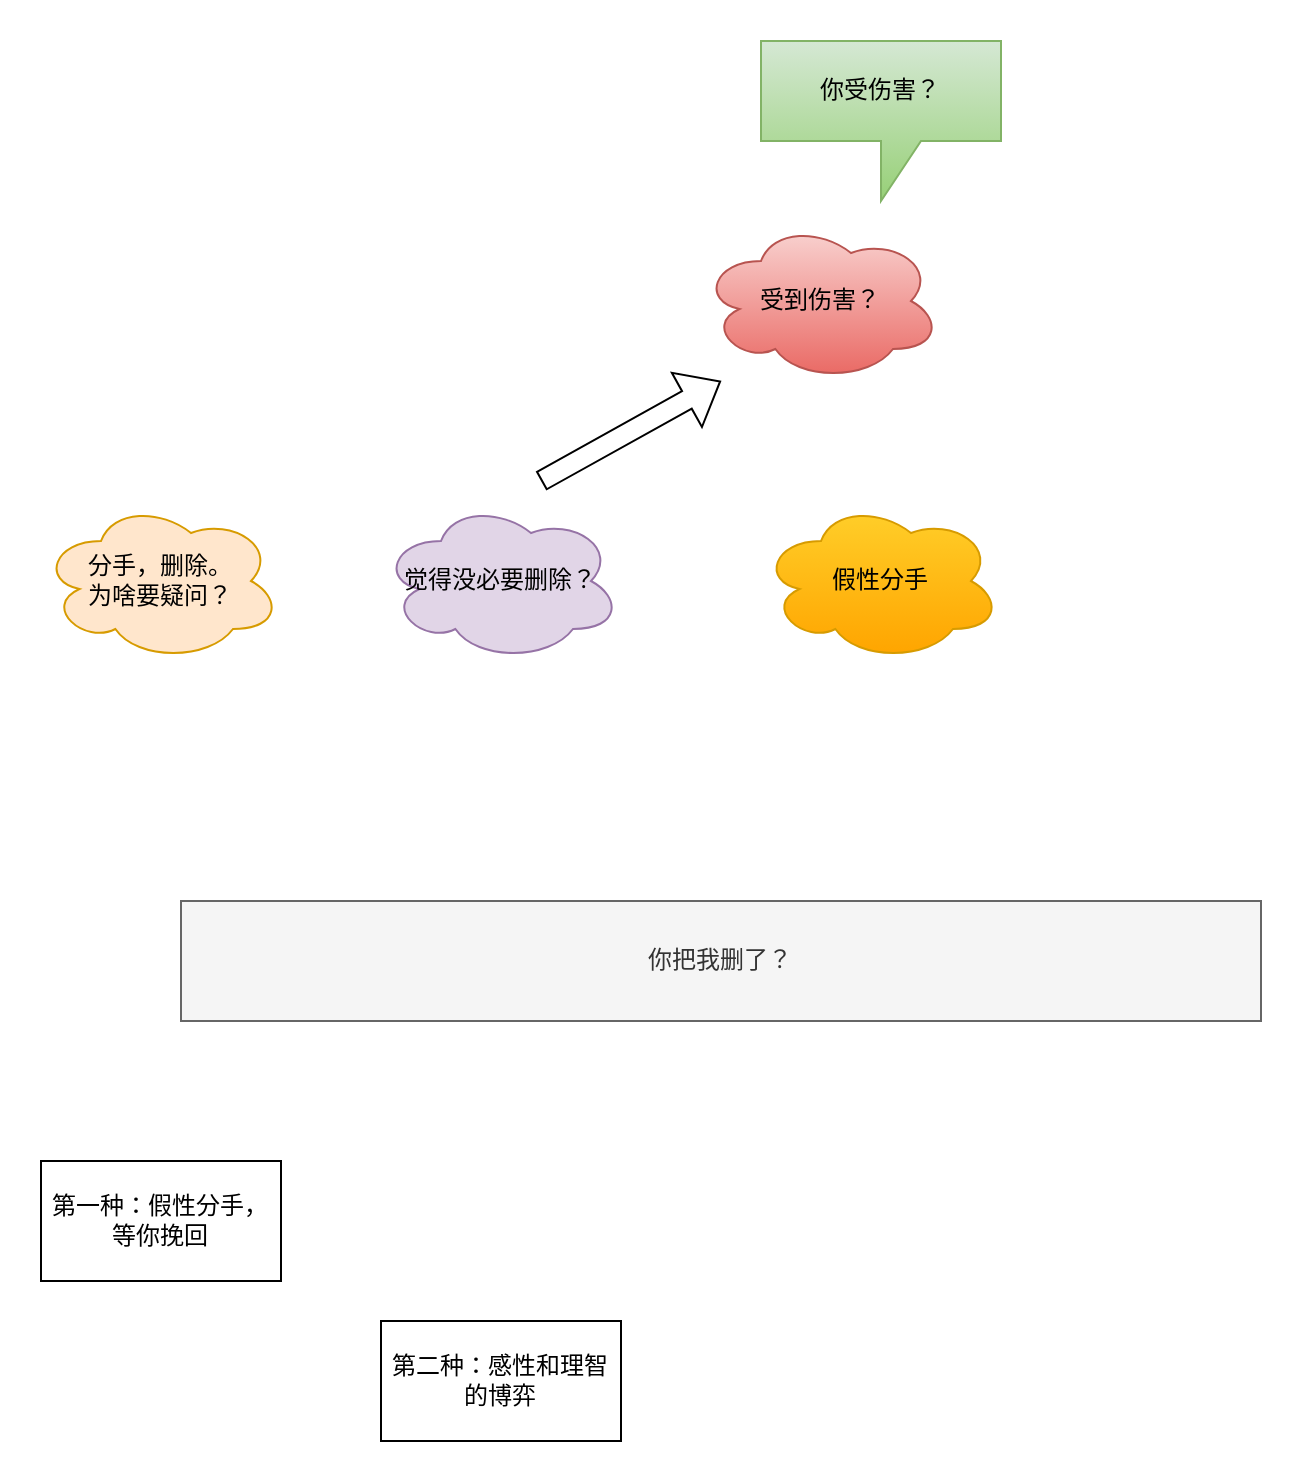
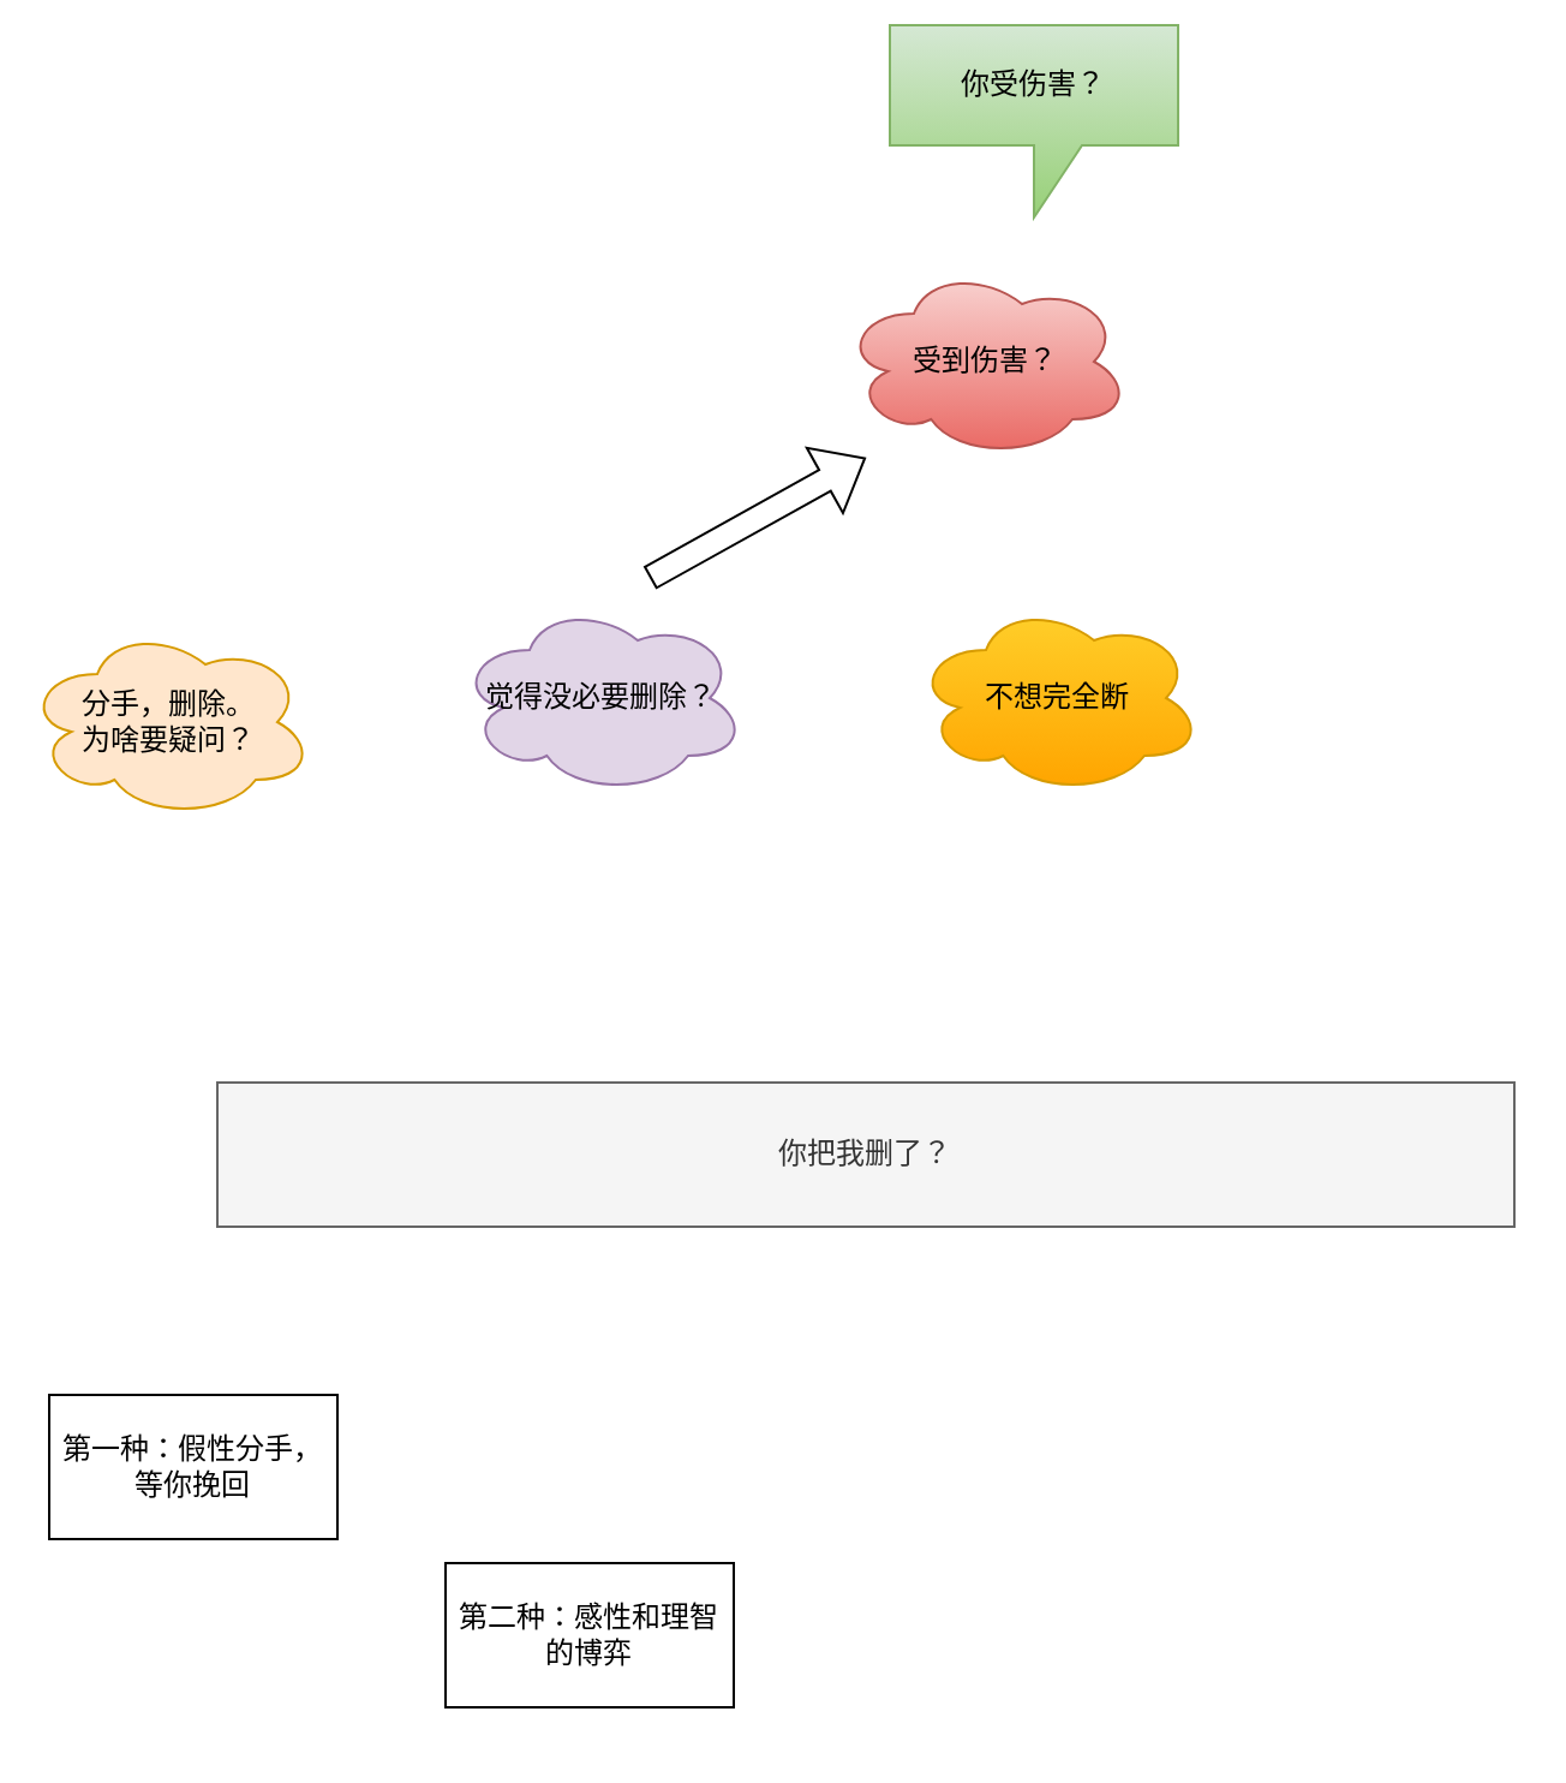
  <mxCell id="0" />
  <mxCell id="1" parent="0" />
  <mxCell id="2" value="你把我删了？" style="rounded=0;whiteSpace=wrap;html=1;fillColor=#f5f5f5;fontColor=#333333;strokeColor=#666666;" vertex="1" parent="1"><mxGeometry x="90" y="450" width="540" height="60" as="geometry" /></mxCell>
- <mxCell id="3" value="分手，删除。&lt;br&gt;为啥要疑问？" style="ellipse;shape=cloud;whiteSpace=wrap;html=1;fillColor=#ffe6cc;strokeColor=#d79b00;" vertex="1" parent="1"><mxGeometry x="20" y="250" width="120" height="80" as="geometry" /></mxCell>
+ <mxCell id="3" value="分手，删除。&lt;br&gt;为啥要疑问？" style="ellipse;shape=cloud;whiteSpace=wrap;html=1;fillColor=#ffe6cc;strokeColor=#d79b00;" vertex="1" parent="1"><mxGeometry x="10" y="260" width="120" height="80" as="geometry" /></mxCell>
  <mxCell id="4" value="觉得没必要删除？" style="ellipse;shape=cloud;whiteSpace=wrap;html=1;fillColor=#e1d5e7;strokeColor=#9673a6;" vertex="1" parent="1"><mxGeometry x="190" y="250" width="120" height="80" as="geometry" /></mxCell>
  <mxCell id="5" value="" style="shape=flexArrow;endArrow=classic;html=1;rounded=0;" edge="1" parent="1"><mxGeometry width="50" height="50" relative="1" as="geometry"><mxPoint x="270" y="240" as="sourcePoint" /><mxPoint x="360" y="190" as="targetPoint" /></mxGeometry></mxCell>
  <mxCell id="6" value="受到伤害？" style="ellipse;shape=cloud;whiteSpace=wrap;html=1;fillColor=#f8cecc;gradientColor=#ea6b66;strokeColor=#b85450;" vertex="1" parent="1"><mxGeometry x="350" y="110" width="120" height="80" as="geometry" /></mxCell>
- <mxCell id="7" value="你受伤害？" style="shape=callout;whiteSpace=wrap;html=1;perimeter=calloutPerimeter;fillColor=#d5e8d4;gradientColor=#97d077;strokeColor=#82b366;" vertex="1" parent="1"><mxGeometry x="380" y="20" width="120" height="80" as="geometry" /></mxCell>
- <mxCell id="8" value="假性分手" style="ellipse;shape=cloud;whiteSpace=wrap;html=1;fillColor=#ffcd28;strokeColor=#d79b00;gradientColor=#ffa500;" vertex="1" parent="1"><mxGeometry x="380" y="250" width="120" height="80" as="geometry" /></mxCell>
+ <mxCell id="7" value="你受伤害？" style="shape=callout;whiteSpace=wrap;html=1;perimeter=calloutPerimeter;fillColor=#d5e8d4;gradientColor=#97d077;strokeColor=#82b366;" vertex="1" parent="1"><mxGeometry x="370" y="10" width="120" height="80" as="geometry" /></mxCell>
+ <mxCell id="8" value="不想完全断" style="ellipse;shape=cloud;whiteSpace=wrap;html=1;fillColor=#ffcd28;strokeColor=#d79b00;gradientColor=#ffa500;" vertex="1" parent="1"><mxGeometry x="380" y="250" width="120" height="80" as="geometry" /></mxCell>
  <mxCell id="9" value="第一种：假性分手，等你挽回" style="rounded=0;whiteSpace=wrap;html=1;" vertex="1" parent="1"><mxGeometry x="20" y="580" width="120" height="60" as="geometry" /></mxCell>
- <mxCell id="10" value="第二种：感性和理智的博弈" style="rounded=0;whiteSpace=wrap;html=1;" vertex="1" parent="1"><mxGeometry x="190" y="660" width="120" height="60" as="geometry" /></mxCell>
+ <mxCell id="10" value="第二种：感性和理智的博弈" style="rounded=0;whiteSpace=wrap;html=1;" vertex="1" parent="1"><mxGeometry x="185" y="650" width="120" height="60" as="geometry" /></mxCell>
